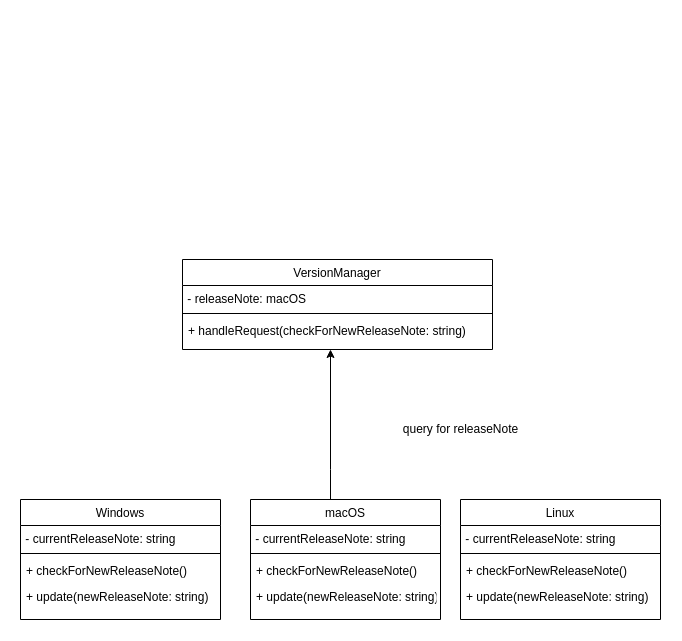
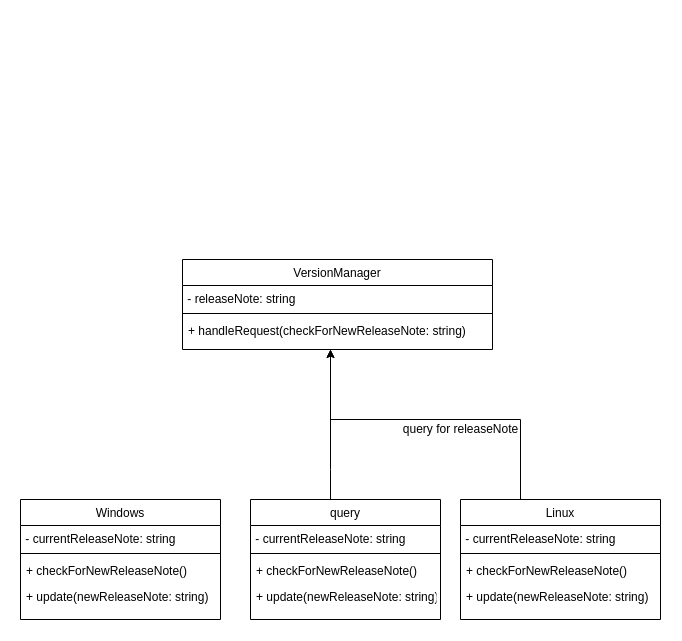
  <mxCell id="0" />
  <mxCell id="1" parent="0" />
  <mxCell id="2" value="VersionManager" style="swimlane;fontStyle=0;align=center;verticalAlign=top;childLayout=stackLayout;horizontal=1;startSize=26;horizontalStack=0;resizeParent=1;resizeLast=0;collapsible=1;marginBottom=0;rounded=0;shadow=0;strokeWidth=1;" parent="1" vertex="1"><mxGeometry x="182" y="259" width="310" height="90" as="geometry"><mxRectangle x="220" y="120" width="160" height="26" as="alternateBounds" /></mxGeometry></mxCell>
- <mxCell id="3" value="&amp;nbsp;- releaseNote: macOS" style="text;whiteSpace=wrap;html=1;" parent="2" vertex="1"><mxGeometry y="26" width="310" height="24" as="geometry" /></mxCell>
+ <mxCell id="3" value="&amp;nbsp;- releaseNote: string" style="text;whiteSpace=wrap;html=1;" parent="2" vertex="1"><mxGeometry y="26" width="310" height="24" as="geometry" /></mxCell>
  <mxCell id="4" value="" style="line;html=1;strokeWidth=1;align=left;verticalAlign=middle;spacingTop=-1;spacingLeft=3;spacingRight=3;rotatable=0;labelPosition=right;points=[];portConstraint=eastwest;" parent="2" vertex="1"><mxGeometry y="50" width="310" height="8" as="geometry" /></mxCell>
  <mxCell id="5" value="+ handleRequest(checkForNewReleaseNote: string)" style="text;align=left;verticalAlign=top;spacingLeft=4;spacingRight=4;overflow=hidden;rotatable=0;points=[[0,0.5],[1,0.5]];portConstraint=eastwest;" parent="2" vertex="1"><mxGeometry y="58" width="310" height="26" as="geometry" /></mxCell>
  <mxCell id="6" style="edgeStyle=orthogonalEdgeStyle;rounded=0;orthogonalLoop=1;jettySize=auto;html=1;endSize=12;endArrow=blockThin;endFill=1;" parent="1" edge="1"><mxGeometry relative="1" as="geometry"><mxPoint x="320" y="20" as="sourcePoint" /></mxGeometry></mxCell>
  <mxCell id="7" value="Windows" style="swimlane;fontStyle=0;align=center;verticalAlign=top;childLayout=stackLayout;horizontal=1;startSize=26;horizontalStack=0;resizeParent=1;resizeLast=0;collapsible=1;marginBottom=0;rounded=0;shadow=0;strokeWidth=1;" parent="1" vertex="1"><mxGeometry x="20" y="499" width="200" height="120" as="geometry"><mxRectangle x="220" y="120" width="160" height="26" as="alternateBounds" /></mxGeometry></mxCell>
  <mxCell id="8" value="&amp;nbsp;- currentReleaseNote: string" style="text;whiteSpace=wrap;html=1;" parent="7" vertex="1"><mxGeometry y="26" width="200" height="24" as="geometry" /></mxCell>
  <mxCell id="9" value="" style="line;html=1;strokeWidth=1;align=left;verticalAlign=middle;spacingTop=-1;spacingLeft=3;spacingRight=3;rotatable=0;labelPosition=right;points=[];portConstraint=eastwest;" parent="7" vertex="1"><mxGeometry y="50" width="200" height="8" as="geometry" /></mxCell>
  <mxCell id="10" value="+ checkForNewReleaseNote()" style="text;align=left;verticalAlign=top;spacingLeft=4;spacingRight=4;overflow=hidden;rotatable=0;points=[[0,0.5],[1,0.5]];portConstraint=eastwest;" parent="7" vertex="1"><mxGeometry y="58" width="200" height="26" as="geometry" /></mxCell>
  <mxCell id="11" value="+ update(newReleaseNote: string)" style="text;align=left;verticalAlign=top;spacingLeft=4;spacingRight=4;overflow=hidden;rotatable=0;points=[[0,0.5],[1,0.5]];portConstraint=eastwest;" parent="7" vertex="1"><mxGeometry y="84" width="200" height="26" as="geometry" /></mxCell>
  <mxCell id="12" style="edgeStyle=orthogonalEdgeStyle;rounded=0;orthogonalLoop=1;jettySize=auto;html=1;" parent="1" source="13" target="2" edge="1"><mxGeometry relative="1" as="geometry"><Array as="points"><mxPoint x="330" y="469" /><mxPoint x="330" y="469" /></Array></mxGeometry></mxCell>
- <mxCell id="13" value="macOS" style="swimlane;fontStyle=0;align=center;verticalAlign=top;childLayout=stackLayout;horizontal=1;startSize=26;horizontalStack=0;resizeParent=1;resizeLast=0;collapsible=1;marginBottom=0;rounded=0;shadow=0;strokeWidth=1;" parent="1" vertex="1"><mxGeometry x="250" y="499" width="190" height="120" as="geometry"><mxRectangle x="220" y="120" width="160" height="26" as="alternateBounds" /></mxGeometry></mxCell>
+ <mxCell id="13" value="query" style="swimlane;fontStyle=0;align=center;verticalAlign=top;childLayout=stackLayout;horizontal=1;startSize=26;horizontalStack=0;resizeParent=1;resizeLast=0;collapsible=1;marginBottom=0;rounded=0;shadow=0;strokeWidth=1;" parent="1" vertex="1"><mxGeometry x="250" y="499" width="190" height="120" as="geometry"><mxRectangle x="220" y="120" width="160" height="26" as="alternateBounds" /></mxGeometry></mxCell>
  <mxCell id="14" value="&amp;nbsp;- currentReleaseNote: string" style="text;whiteSpace=wrap;html=1;" parent="13" vertex="1"><mxGeometry y="26" width="190" height="24" as="geometry" /></mxCell>
  <mxCell id="15" value="" style="line;html=1;strokeWidth=1;align=left;verticalAlign=middle;spacingTop=-1;spacingLeft=3;spacingRight=3;rotatable=0;labelPosition=right;points=[];portConstraint=eastwest;" parent="13" vertex="1"><mxGeometry y="50" width="190" height="8" as="geometry" /></mxCell>
  <mxCell id="16" value="+ checkForNewReleaseNote()" style="text;align=left;verticalAlign=top;spacingLeft=4;spacingRight=4;overflow=hidden;rotatable=0;points=[[0,0.5],[1,0.5]];portConstraint=eastwest;" parent="13" vertex="1"><mxGeometry y="58" width="190" height="26" as="geometry" /></mxCell>
  <mxCell id="17" value="+ update(newReleaseNote: string)" style="text;align=left;verticalAlign=top;spacingLeft=4;spacingRight=4;overflow=hidden;rotatable=0;points=[[0,0.5],[1,0.5]];portConstraint=eastwest;" parent="13" vertex="1"><mxGeometry y="84" width="190" height="26" as="geometry" /></mxCell>
+ <mxCell id="18" style="edgeStyle=orthogonalEdgeStyle;rounded=0;orthogonalLoop=1;jettySize=auto;html=1;" parent="1" source="19" target="2" edge="1"><mxGeometry relative="1" as="geometry"><Array as="points"><mxPoint x="520" y="419" /><mxPoint x="330" y="419" /></Array></mxGeometry></mxCell>
  <mxCell id="19" value="Linux" style="swimlane;fontStyle=0;align=center;verticalAlign=top;childLayout=stackLayout;horizontal=1;startSize=26;horizontalStack=0;resizeParent=1;resizeLast=0;collapsible=1;marginBottom=0;rounded=0;shadow=0;strokeWidth=1;" parent="1" vertex="1"><mxGeometry x="460" y="499" width="200" height="120" as="geometry"><mxRectangle x="220" y="120" width="160" height="26" as="alternateBounds" /></mxGeometry></mxCell>
  <mxCell id="20" value="&amp;nbsp;- currentReleaseNote: string" style="text;whiteSpace=wrap;html=1;" parent="19" vertex="1"><mxGeometry y="26" width="200" height="24" as="geometry" /></mxCell>
  <mxCell id="21" value="" style="line;html=1;strokeWidth=1;align=left;verticalAlign=middle;spacingTop=-1;spacingLeft=3;spacingRight=3;rotatable=0;labelPosition=right;points=[];portConstraint=eastwest;" parent="19" vertex="1"><mxGeometry y="50" width="200" height="8" as="geometry" /></mxCell>
  <mxCell id="22" value="+ checkForNewReleaseNote()" style="text;align=left;verticalAlign=top;spacingLeft=4;spacingRight=4;overflow=hidden;rotatable=0;points=[[0,0.5],[1,0.5]];portConstraint=eastwest;" parent="19" vertex="1"><mxGeometry y="58" width="200" height="26" as="geometry" /></mxCell>
  <mxCell id="23" value="+ update(newReleaseNote: string)" style="text;align=left;verticalAlign=top;spacingLeft=4;spacingRight=4;overflow=hidden;rotatable=0;points=[[0,0.5],[1,0.5]];portConstraint=eastwest;" parent="19" vertex="1"><mxGeometry y="84" width="200" height="30" as="geometry" /></mxCell>
  <mxCell id="24" value="query for releaseNote" style="text;html=1;align=center;verticalAlign=middle;resizable=0;points=[];autosize=1;strokeColor=none;fillColor=none;" parent="1" vertex="1"><mxGeometry x="390" y="414" width="140" height="30" as="geometry" /></mxCell>
